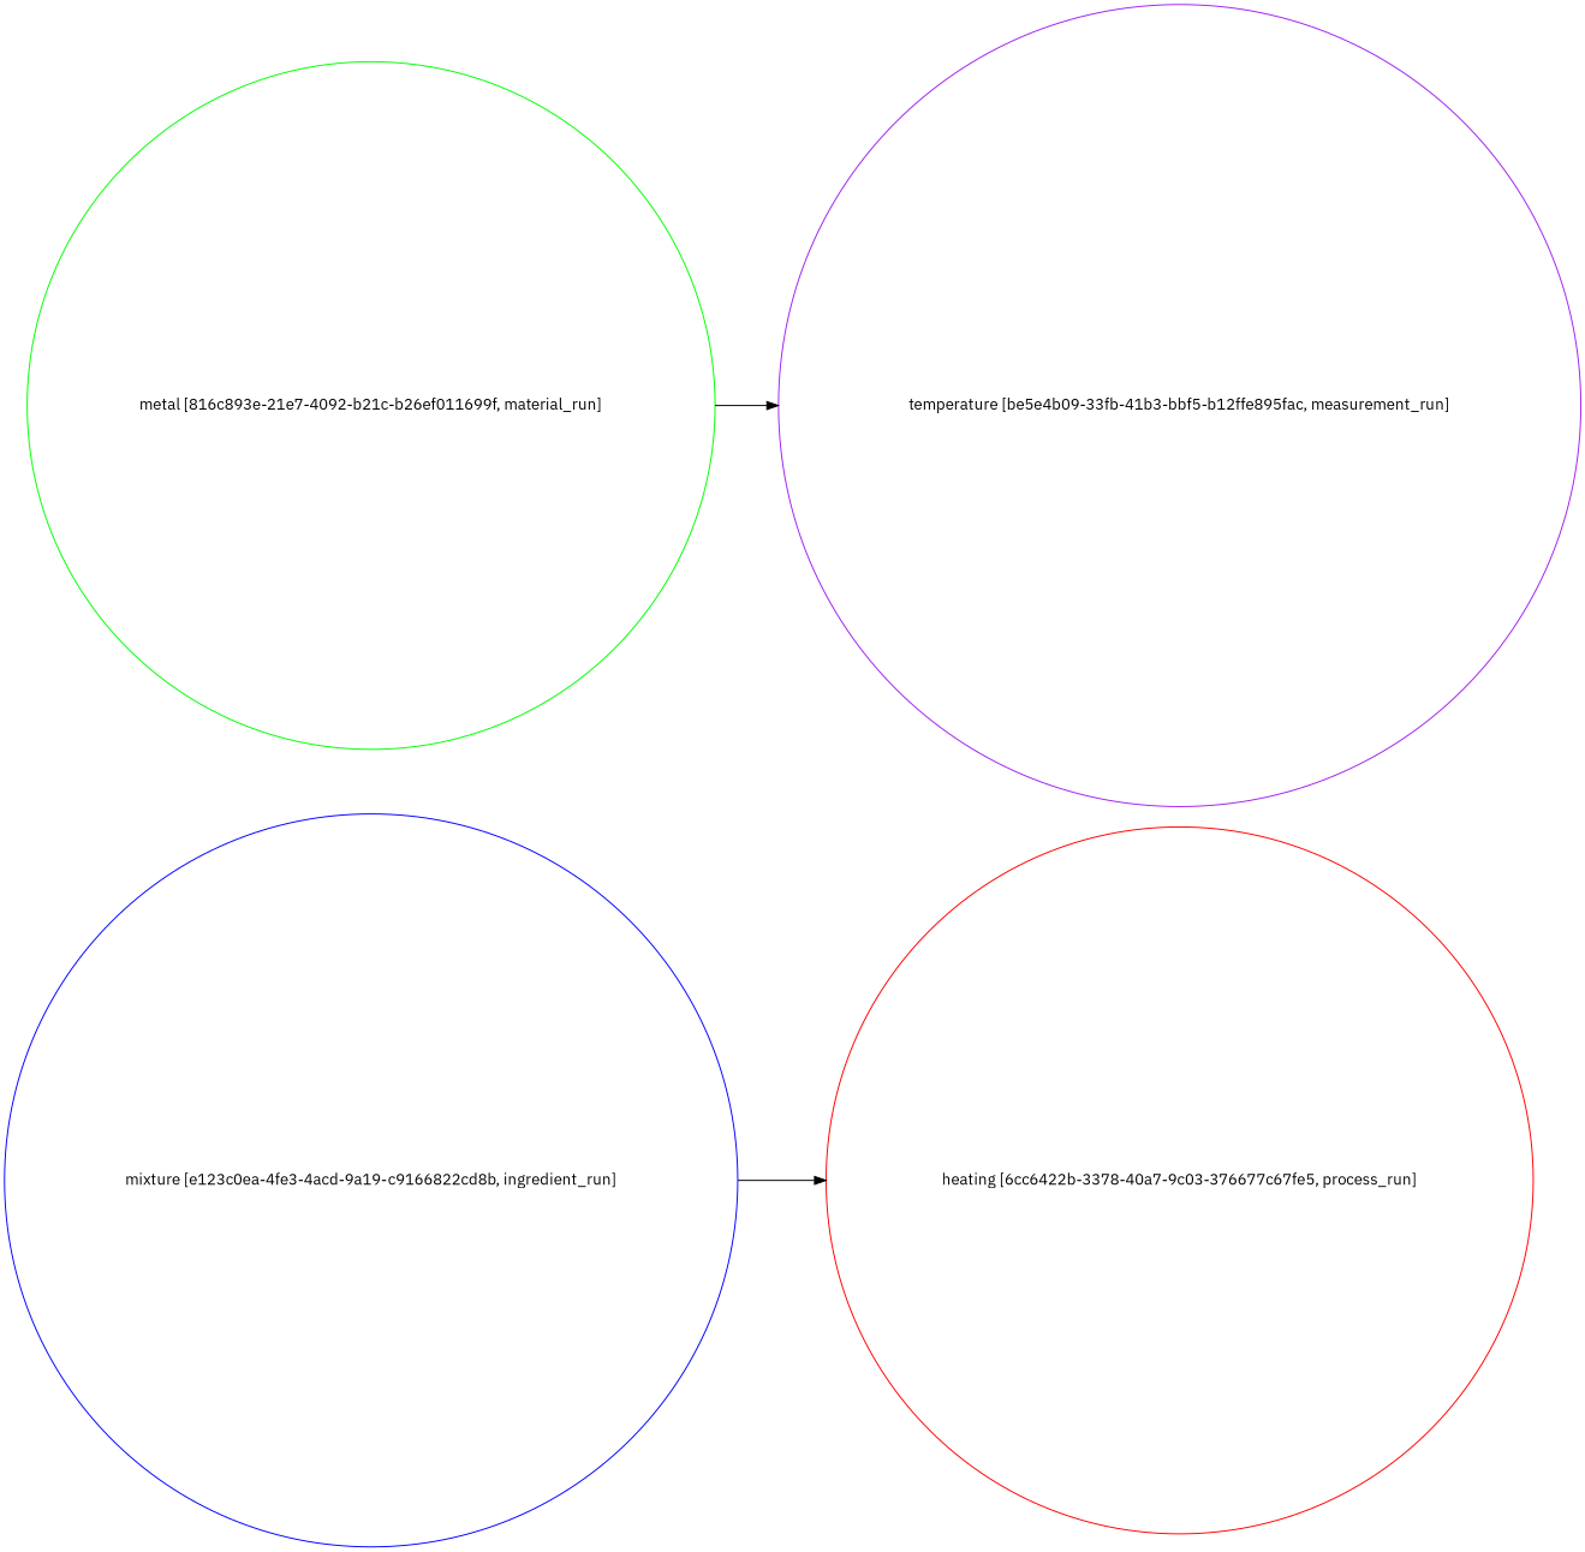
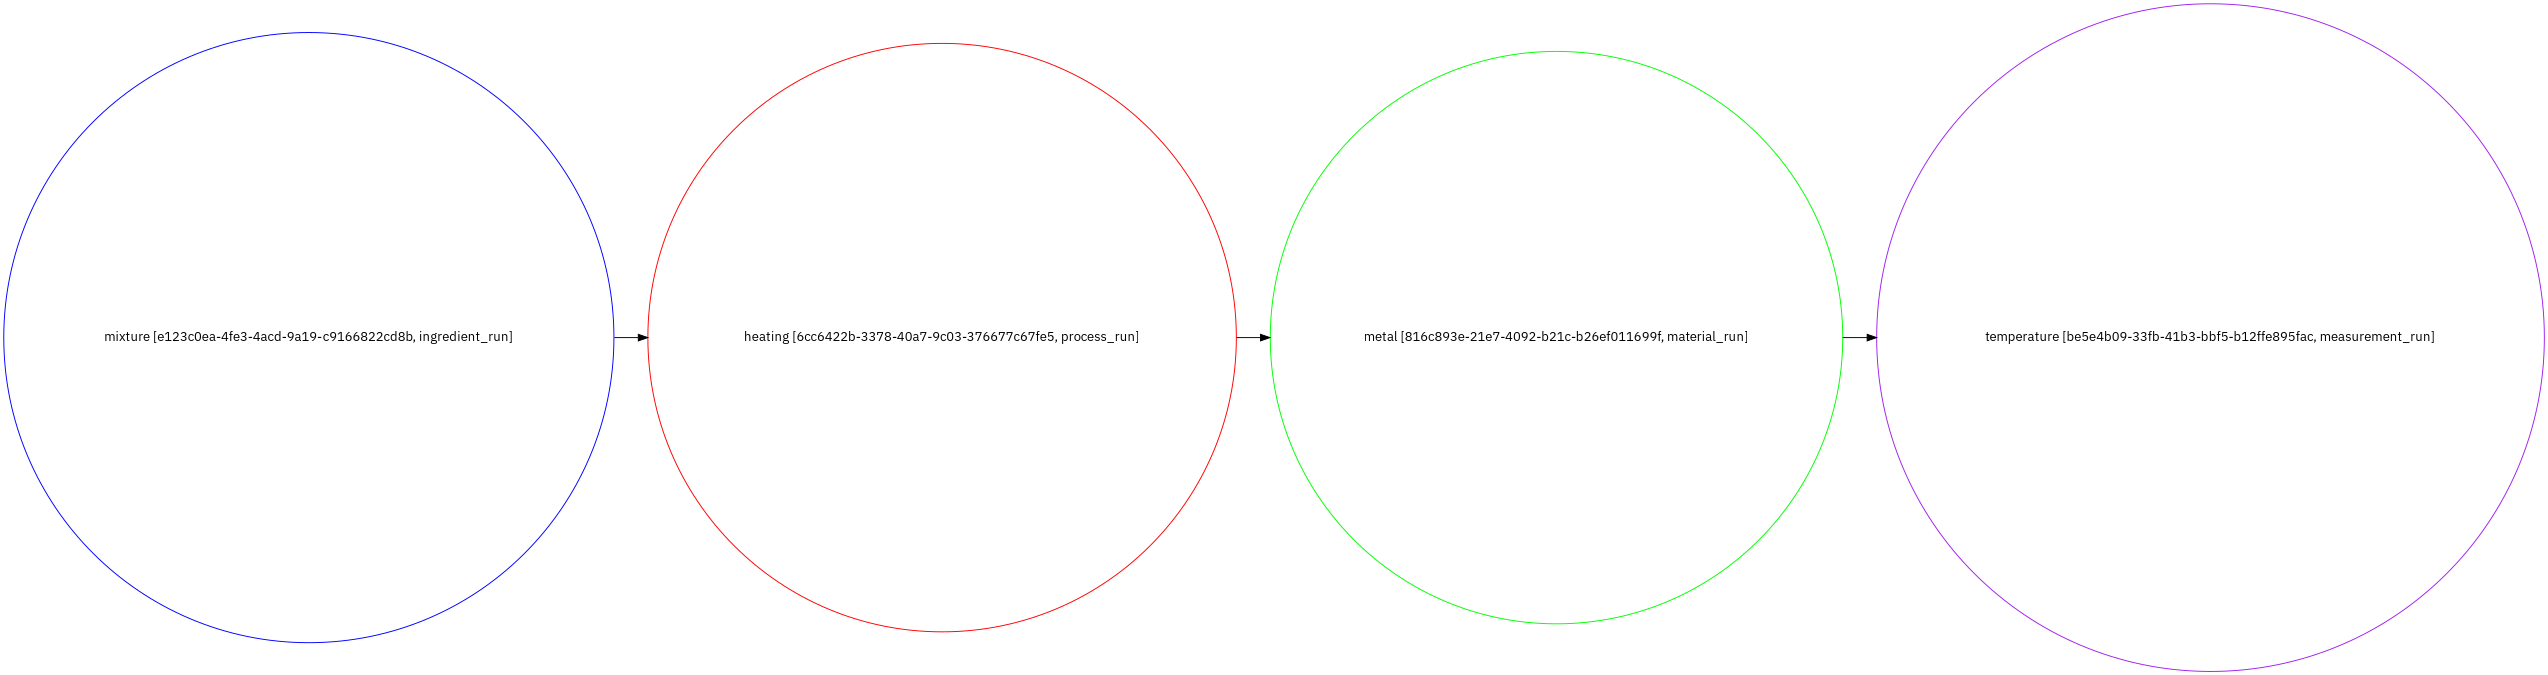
  strict digraph {
    rankdir=LR
    fontname="IBM Plex Sans"
    node [shape=circle fontname="IBM Plex Sans"]
    edge [fontname="IBM Plex Sans"]
    "mixture [e123c0ea-4fe3-4acd-9a19-c9166822cd8b, ingredient_run]" [color=blue height=8.9909 object="{\"absolute_quantity\": null, \"file_links\": [], \"labels\": [], \"mass_fraction\": null, \"material\": null, \"name\": \"mixture\", \"notes\": null, \"number_fraction\": null, \"process\": {\"id\": \"6cc6422b-3378-40a7-9c03-376677c67fe5\", \"scope\": \"auto\", \"type\": \"link_by_uid\"}, \"spec\": {\"id\": \"61fcb9b6-df32-46e7-adf4-f5be07d853e5\", \"scope\": \"auto\", \"type\": \"link_by_uid\"}, \"tags\": [], \"type\": \"ingredient_run\", \"uids\": {\"auto\": \"e123c0ea-4fe3-4acd-9a19-c9166822cd8b\"}, \"volume_fraction\": null}" type=ingredient_run uuid="e123c0ea-4fe3-4acd-9a19-c9166822cd8b" width=8.9909]
    "heating [6cc6422b-3378-40a7-9c03-376677c67fe5, process_run]" [color=red height=8.6659 object="{\"conditions\": [], \"file_links\": [], \"name\": \"heating\", \"notes\": null, \"parameters\": [], \"source\": null, \"spec\": {\"id\": \"73321bbf-7138-4ef2-bf09-50e5a6dc493e\", \"scope\": \"auto\", \"type\": \"link_by_uid\"}, \"tags\": [], \"type\": \"process_run\", \"uids\": {\"auto\": \"6cc6422b-3378-40a7-9c03-376677c67fe5\"}}" type=process_run uuid="6cc6422b-3378-40a7-9c03-376677c67fe5" width=8.6659]
    "metal [816c893e-21e7-4092-b21c-b26ef011699f, material_run]" [color=green height=8.4312 object="{\"file_links\": [], \"name\": \"metal\", \"notes\": null, \"process\": {\"id\": \"6cc6422b-3378-40a7-9c03-376677c67fe5\", \"scope\": \"auto\", \"type\": \"link_by_uid\"}, \"sample_type\": \"unknown\", \"spec\": {\"id\": \"d021b23c-4b66-486b-9a1d-c2f2ab128cb6\", \"scope\": \"auto\", \"type\": \"link_by_uid\"}, \"tags\": [], \"type\": \"material_run\", \"uids\": {\"auto\": \"816c893e-21e7-4092-b21c-b26ef011699f\"}}" type=material_run uuid="816c893e-21e7-4092-b21c-b26ef011699f" width=8.4312]
    "temperature [be5e4b09-33fb-41b3-bbf5-b12ffe895fac, measurement_run]" [color=purple height=9.8394 object="{\"conditions\": [], \"file_links\": [], \"material\": {\"id\": \"816c893e-21e7-4092-b21c-b26ef011699f\", \"scope\": \"auto\", \"type\": \"link_by_uid\"}, \"name\": \"temperature\", \"notes\": null, \"parameters\": [], \"properties\": [], \"source\": null, \"spec\": {\"id\": \"ca020e1e-9408-429e-8b75-58e9724e9bed\", \"scope\": \"auto\", \"type\": \"link_by_uid\"}, \"tags\": [], \"type\": \"measurement_run\", \"uids\": {\"auto\": \"be5e4b09-33fb-41b3-bbf5-b12ffe895fac\"}}" type=measurement_run uuid="be5e4b09-33fb-41b3-bbf5-b12ffe895fac" width=9.8394]
    "mixture [e123c0ea-4fe3-4acd-9a19-c9166822cd8b, ingredient_run]" -> "heating [6cc6422b-3378-40a7-9c03-376677c67fe5, process_run]"
+   "heating [6cc6422b-3378-40a7-9c03-376677c67fe5, process_run]" -> "metal [816c893e-21e7-4092-b21c-b26ef011699f, material_run]"
    "metal [816c893e-21e7-4092-b21c-b26ef011699f, material_run]" -> "temperature [be5e4b09-33fb-41b3-bbf5-b12ffe895fac, measurement_run]"
  }
